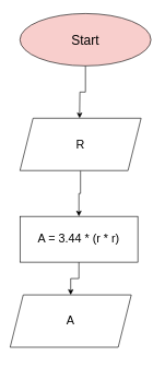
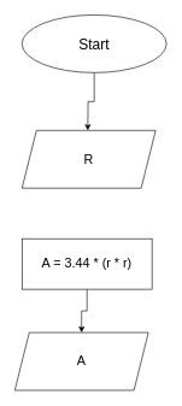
  <mxCell id="0" />
  <mxCell id="1" parent="0" />
  <mxCell id="2" value="" style="edgeStyle=orthogonalEdgeStyle;rounded=0;orthogonalLoop=1;jettySize=auto;html=1;" edge="1" parent="1" source="3"><mxGeometry relative="1" as="geometry"><mxPoint x="121" y="180" as="targetPoint" /></mxGeometry></mxCell>
- <mxCell id="3" value="&lt;font style=&quot;font-size: 20px;&quot;&gt;Start&lt;/font&gt;" style="ellipse;whiteSpace=wrap;html=1;fillColor=#f8cecc;" vertex="1" parent="1"><mxGeometry x="30" y="20" width="200" height="80" as="geometry" /></mxCell>
- <mxCell id="4" value="&lt;font style=&quot;font-size: 18px;&quot;&gt;A&lt;br&gt;&lt;/font&gt;" style="shape=parallelogram;perimeter=parallelogramPerimeter;whiteSpace=wrap;html=1;fixedSize=1;" vertex="1" parent="1"><mxGeometry x="15" y="450" width="185" height="80" as="geometry" /></mxCell>
- <mxCell id="5" value="" style="edgeStyle=orthogonalEdgeStyle;rounded=0;orthogonalLoop=1;jettySize=auto;html=1;" edge="1" parent="1" source="6" target="8"><mxGeometry relative="1" as="geometry" /></mxCell>
+ <mxCell id="3" value="&lt;font style=&quot;font-size: 20px;&quot;&gt;Start&lt;/font&gt;" style="ellipse;whiteSpace=wrap;html=1;" vertex="1" parent="1"><mxGeometry x="30" y="20" width="200" height="80" as="geometry" /></mxCell>
+ <mxCell id="4" value="&lt;font style=&quot;font-size: 18px;&quot;&gt;A&lt;br&gt;&lt;/font&gt;" style="shape=parallelogram;perimeter=parallelogramPerimeter;whiteSpace=wrap;html=1;fixedSize=1;" vertex="1" parent="1"><mxGeometry x="20" y="460" width="185" height="80" as="geometry" /></mxCell>
  <mxCell id="6" value="&lt;font style=&quot;font-size: 18px;&quot;&gt;R&lt;/font&gt;" style="shape=parallelogram;perimeter=parallelogramPerimeter;whiteSpace=wrap;html=1;fixedSize=1;" vertex="1" parent="1"><mxGeometry x="30" y="180" width="185" height="80" as="geometry" /></mxCell>
  <mxCell id="7" value="" style="edgeStyle=orthogonalEdgeStyle;rounded=0;orthogonalLoop=1;jettySize=auto;html=1;" edge="1" parent="1" source="8" target="4"><mxGeometry relative="1" as="geometry" /></mxCell>
  <mxCell id="8" value="&lt;font style=&quot;font-size: 18px;&quot;&gt;A = 3.44 * (r * r)&lt;/font&gt;" style="rounded=0;whiteSpace=wrap;html=1;" vertex="1" parent="1"><mxGeometry x="30" y="330" width="180" height="70" as="geometry" /></mxCell>
